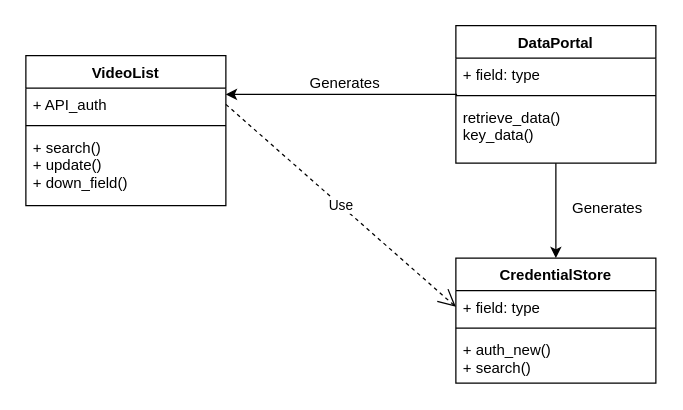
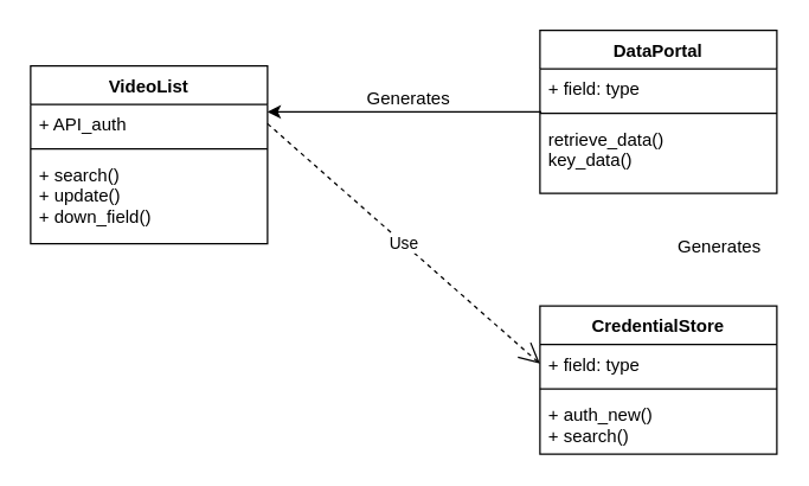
  <mxCell id="0" />
  <mxCell id="1" parent="0" />
  <mxCell id="2" value="DataPortal" style="swimlane;fontStyle=1;align=center;verticalAlign=top;childLayout=stackLayout;horizontal=1;startSize=26;horizontalStack=0;resizeParent=1;resizeParentMax=0;resizeLast=0;collapsible=1;marginBottom=0;" vertex="1" parent="1"><mxGeometry x="364" y="20" width="160" height="110" as="geometry" /></mxCell>
  <mxCell id="3" value="+ field: type" style="text;strokeColor=none;fillColor=none;align=left;verticalAlign=top;spacingLeft=4;spacingRight=4;overflow=hidden;rotatable=0;points=[[0,0.5],[1,0.5]];portConstraint=eastwest;" vertex="1" parent="2"><mxGeometry y="26" width="160" height="26" as="geometry" /></mxCell>
  <mxCell id="4" value="" style="line;strokeWidth=1;fillColor=none;align=left;verticalAlign=middle;spacingTop=-1;spacingLeft=3;spacingRight=3;rotatable=0;labelPosition=right;points=[];portConstraint=eastwest;" vertex="1" parent="2"><mxGeometry y="52" width="160" height="8" as="geometry" /></mxCell>
  <mxCell id="5" value="retrieve_data()&#10;key_data()" style="text;strokeColor=none;fillColor=none;align=left;verticalAlign=top;spacingLeft=4;spacingRight=4;overflow=hidden;rotatable=0;points=[[0,0.5],[1,0.5]];portConstraint=eastwest;" vertex="1" parent="2"><mxGeometry y="60" width="160" height="50" as="geometry" /></mxCell>
  <mxCell id="6" value="CredentialStore" style="swimlane;fontStyle=1;align=center;verticalAlign=top;childLayout=stackLayout;horizontal=1;startSize=26;horizontalStack=0;resizeParent=1;resizeParentMax=0;resizeLast=0;collapsible=1;marginBottom=0;" vertex="1" parent="1"><mxGeometry x="364" y="206" width="160" height="100" as="geometry" /></mxCell>
  <mxCell id="7" value="+ field: type" style="text;strokeColor=none;fillColor=none;align=left;verticalAlign=top;spacingLeft=4;spacingRight=4;overflow=hidden;rotatable=0;points=[[0,0.5],[1,0.5]];portConstraint=eastwest;" vertex="1" parent="6"><mxGeometry y="26" width="160" height="26" as="geometry" /></mxCell>
  <mxCell id="8" value="" style="line;strokeWidth=1;fillColor=none;align=left;verticalAlign=middle;spacingTop=-1;spacingLeft=3;spacingRight=3;rotatable=0;labelPosition=right;points=[];portConstraint=eastwest;" vertex="1" parent="6"><mxGeometry y="52" width="160" height="8" as="geometry" /></mxCell>
  <mxCell id="9" value="+ auth_new()&#10;+ search()" style="text;strokeColor=none;fillColor=none;align=left;verticalAlign=top;spacingLeft=4;spacingRight=4;overflow=hidden;rotatable=0;points=[[0,0.5],[1,0.5]];portConstraint=eastwest;" vertex="1" parent="6"><mxGeometry y="60" width="160" height="40" as="geometry" /></mxCell>
  <mxCell id="10" value="VideoList" style="swimlane;fontStyle=1;align=center;verticalAlign=top;childLayout=stackLayout;horizontal=1;startSize=26;horizontalStack=0;resizeParent=1;resizeParentMax=0;resizeLast=0;collapsible=1;marginBottom=0;" vertex="1" parent="1"><mxGeometry x="20" y="44" width="160" height="120" as="geometry" /></mxCell>
  <mxCell id="11" value="+ API_auth" style="text;strokeColor=none;fillColor=none;align=left;verticalAlign=top;spacingLeft=4;spacingRight=4;overflow=hidden;rotatable=0;points=[[0,0.5],[1,0.5]];portConstraint=eastwest;" vertex="1" parent="10"><mxGeometry y="26" width="160" height="26" as="geometry" /></mxCell>
  <mxCell id="12" value="" style="line;strokeWidth=1;fillColor=none;align=left;verticalAlign=middle;spacingTop=-1;spacingLeft=3;spacingRight=3;rotatable=0;labelPosition=right;points=[];portConstraint=eastwest;" vertex="1" parent="10"><mxGeometry y="52" width="160" height="8" as="geometry" /></mxCell>
  <mxCell id="13" value="+ search()&#10;+ update()&#10;+ down_field()" style="text;strokeColor=none;fillColor=none;align=left;verticalAlign=top;spacingLeft=4;spacingRight=4;overflow=hidden;rotatable=0;points=[[0,0.5],[1,0.5]];portConstraint=eastwest;" vertex="1" parent="10"><mxGeometry y="60" width="160" height="60" as="geometry" /></mxCell>
- <mxCell id="14" value="" style="endArrow=classic;html=1;entryX=0.5;entryY=0;entryDx=0;entryDy=0;" edge="1" parent="1" source="5" target="6"><mxGeometry width="50" height="50" relative="1" as="geometry"><mxPoint x="450" y="186" as="sourcePoint" /><mxPoint x="500" y="136" as="targetPoint" /></mxGeometry></mxCell>
  <mxCell id="15" value="Generates" style="text;html=1;align=center;verticalAlign=middle;resizable=0;points=[];autosize=1;" vertex="1" parent="1"><mxGeometry x="450" y="156" width="70" height="20" as="geometry" /></mxCell>
  <mxCell id="16" value="Use" style="endArrow=open;endSize=12;dashed=1;html=1;entryX=0;entryY=0.5;entryDx=0;entryDy=0;exitX=1;exitY=0.5;exitDx=0;exitDy=0;" edge="1" parent="1" source="11" target="7"><mxGeometry width="160" relative="1" as="geometry"><mxPoint x="190" y="236" as="sourcePoint" /><mxPoint x="350" y="236" as="targetPoint" /></mxGeometry></mxCell>
  <mxCell id="17" value="" style="endArrow=classic;html=1;exitX=0.006;exitY=-0.1;exitDx=0;exitDy=0;exitPerimeter=0;" edge="1" parent="1" source="5"><mxGeometry width="50" height="50" relative="1" as="geometry"><mxPoint x="454" y="140" as="sourcePoint" /><mxPoint x="180" y="75" as="targetPoint" /></mxGeometry></mxCell>
  <mxCell id="18" value="Generates" style="text;html=1;align=center;verticalAlign=middle;resizable=0;points=[];autosize=1;" vertex="1" parent="1"><mxGeometry x="240" y="56" width="70" height="20" as="geometry" /></mxCell>
